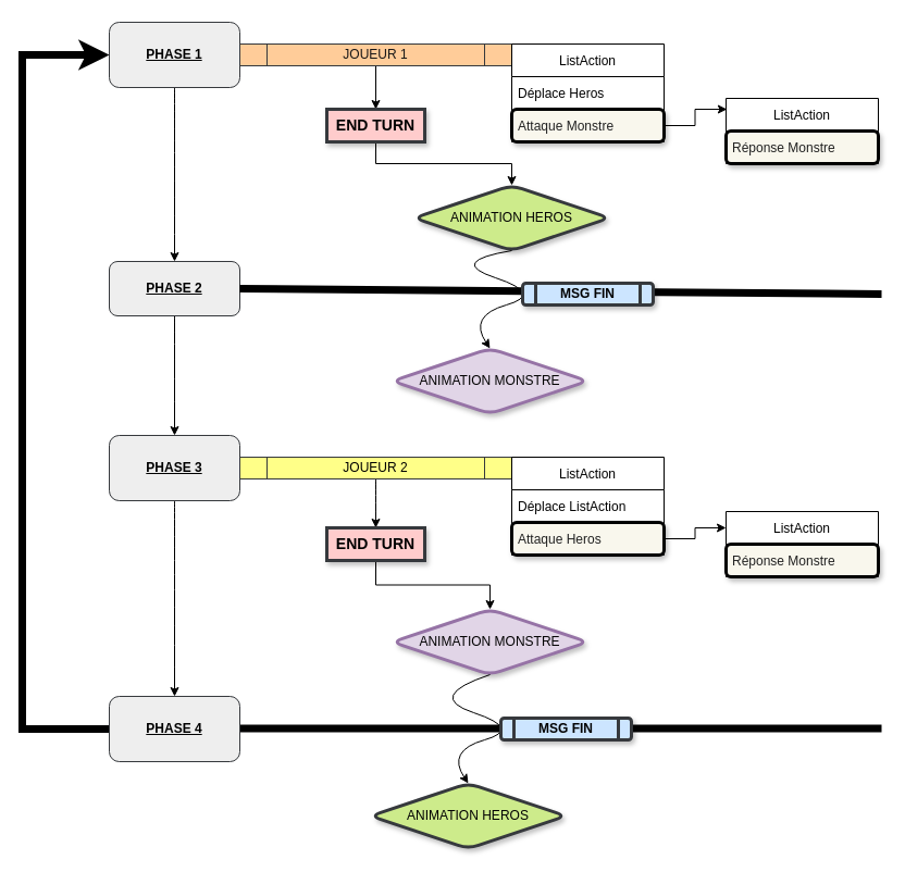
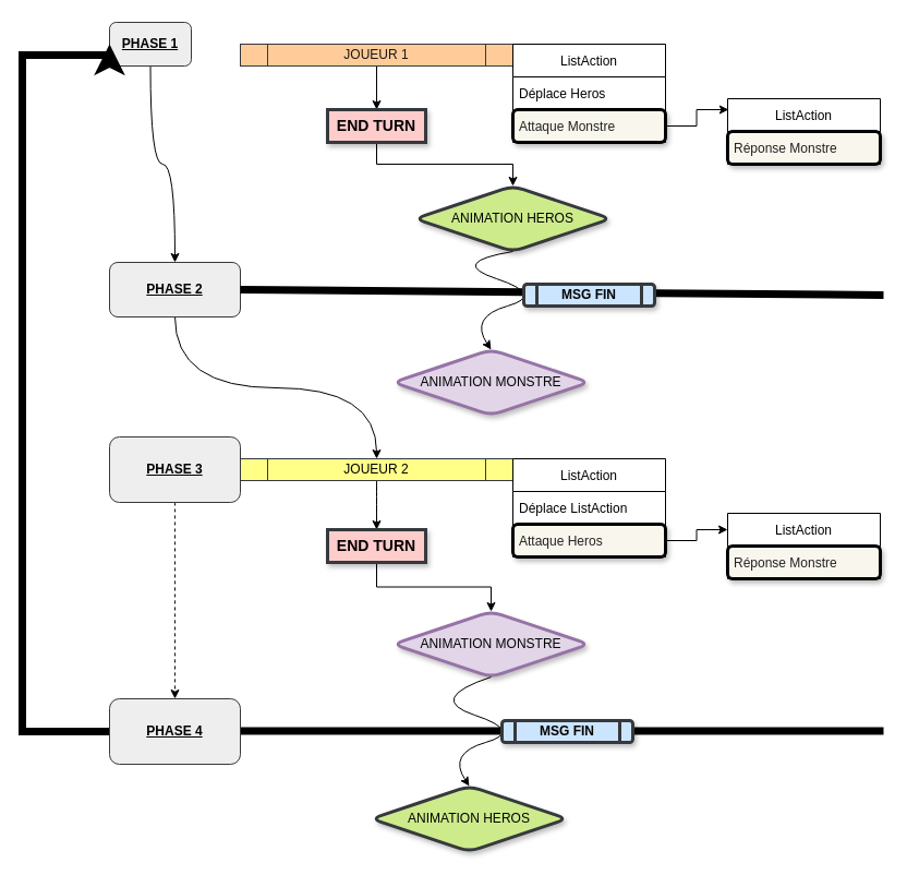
  <mxCell id="0" />
  <mxCell id="1" parent="0" />
  <mxCell id="2" value="" style="endArrow=none;html=1;rounded=0;fontColor=#000000;exitX=1;exitY=0.5;exitDx=0;exitDy=0;strokeWidth=7;" edge="1" parent="1"><mxGeometry width="50" height="50" relative="1" as="geometry"><mxPoint x="220" y="669.58" as="sourcePoint" /><mxPoint x="810" y="669.58" as="targetPoint" /></mxGeometry></mxCell>
  <mxCell id="3" style="edgeStyle=orthogonalEdgeStyle;curved=1;rounded=0;orthogonalLoop=1;jettySize=auto;html=1;entryX=0.5;entryY=0;entryDx=0;entryDy=0;fontColor=#050505;" edge="1" parent="1" source="4" target="6"><mxGeometry relative="1" as="geometry" /></mxCell>
- <mxCell id="4" value="PHASE 1" style="rounded=1;whiteSpace=wrap;html=1;fillColor=#eeeeee;strokeColor=#36393d;fontColor=#000000;fontStyle=5" vertex="1" parent="1"><mxGeometry x="100" y="20" width="120" height="60" as="geometry" /></mxCell>
- <mxCell id="5" style="edgeStyle=orthogonalEdgeStyle;curved=1;rounded=0;orthogonalLoop=1;jettySize=auto;html=1;fontColor=#050505;" edge="1" parent="1" source="6" target="8"><mxGeometry relative="1" as="geometry" /></mxCell>
+ <mxCell id="4" value="PHASE 1" style="rounded=1;whiteSpace=wrap;html=1;fillColor=#eeeeee;strokeColor=#36393d;fontColor=#000000;fontStyle=5" vertex="1" parent="1"><mxGeometry x="100" y="20" width="75" height="40" as="geometry" /></mxCell>
+ <mxCell id="5" style="edgeStyle=orthogonalEdgeStyle;curved=1;rounded=0;orthogonalLoop=1;jettySize=auto;html=1;fontColor=#050505;" edge="1" parent="1" source="6" target="27"><mxGeometry relative="1" as="geometry" /></mxCell>
  <mxCell id="6" value="PHASE 2" style="rounded=1;whiteSpace=wrap;html=1;fillColor=#eeeeee;strokeColor=#36393d;fontColor=#000000;fontStyle=5" vertex="1" parent="1"><mxGeometry x="100" y="240" width="120" height="50" as="geometry" /></mxCell>
- <mxCell id="7" style="edgeStyle=orthogonalEdgeStyle;curved=1;rounded=0;orthogonalLoop=1;jettySize=auto;html=1;entryX=0.5;entryY=0;entryDx=0;entryDy=0;fontColor=#050505;" edge="1" parent="1" source="8" target="10"><mxGeometry relative="1" as="geometry" /></mxCell>
+ <mxCell id="7" style="edgeStyle=orthogonalEdgeStyle;curved=1;rounded=0;orthogonalLoop=1;jettySize=auto;html=1;entryX=0.5;entryY=0;entryDx=0;entryDy=0;fontColor=#050505;dashed=1;" edge="1" parent="1" source="8" target="10"><mxGeometry relative="1" as="geometry" /></mxCell>
  <mxCell id="8" value="PHASE 3" style="rounded=1;whiteSpace=wrap;html=1;fillColor=#eeeeee;strokeColor=#36393d;fontColor=#000000;fontStyle=5" vertex="1" parent="1"><mxGeometry x="100" y="400" width="120" height="60" as="geometry" /></mxCell>
  <mxCell id="9" style="edgeStyle=orthogonalEdgeStyle;rounded=0;orthogonalLoop=1;jettySize=auto;html=1;fontColor=#050505;strokeWidth=7;entryX=0;entryY=0.5;entryDx=0;entryDy=0;" edge="1" parent="1" source="10" target="4"><mxGeometry relative="1" as="geometry"><mxPoint x="80" y="50" as="targetPoint" /><Array as="points"><mxPoint x="20" y="670" /><mxPoint x="20" y="50" /></Array></mxGeometry></mxCell>
  <mxCell id="10" value="PHASE 4" style="rounded=1;whiteSpace=wrap;html=1;fillColor=#eeeeee;strokeColor=#36393d;fontColor=#000000;fontStyle=5" vertex="1" parent="1"><mxGeometry x="100" y="640" width="120" height="60" as="geometry" /></mxCell>
  <mxCell id="11" style="edgeStyle=orthogonalEdgeStyle;rounded=0;orthogonalLoop=1;jettySize=auto;html=1;fontColor=#000000;" edge="1" parent="1" source="12" target="20"><mxGeometry relative="1" as="geometry" /></mxCell>
  <mxCell id="12" value="JOUEUR 1" style="shape=process;whiteSpace=wrap;html=1;backgroundOutline=1;fillColor=#ffcc99;strokeColor=#36393d;fontColor=#171717;" vertex="1" parent="1"><mxGeometry x="220" y="40" width="250" height="20" as="geometry" /></mxCell>
  <mxCell id="13" value="ListAction" style="swimlane;fontStyle=0;childLayout=stackLayout;horizontal=1;startSize=30;horizontalStack=0;resizeParent=1;resizeParentMax=0;resizeLast=0;collapsible=1;marginBottom=0;" vertex="1" parent="1"><mxGeometry x="470" y="40" width="140" height="90" as="geometry" /></mxCell>
  <mxCell id="14" value="Déplace Heros" style="text;strokeColor=none;fillColor=none;align=left;verticalAlign=middle;spacingLeft=4;spacingRight=4;overflow=hidden;points=[[0,0.5],[1,0.5]];portConstraint=eastwest;rotatable=0;" vertex="1" parent="13"><mxGeometry y="30" width="140" height="30" as="geometry" /></mxCell>
  <mxCell id="15" value="Attaque Monstre" style="text;align=left;verticalAlign=middle;spacingLeft=4;spacingRight=4;overflow=hidden;points=[[0,0.5],[1,0.5]];portConstraint=eastwest;rotatable=0;strokeWidth=3;perimeterSpacing=1;rounded=1;shadow=1;glass=0;fillColor=#f9f7ed;strokeColor=#000000;fontColor=#212121;" vertex="1" parent="13"><mxGeometry y="60" width="140" height="30" as="geometry" /></mxCell>
  <mxCell id="16" value="ListAction" style="swimlane;fontStyle=0;childLayout=stackLayout;horizontal=1;startSize=30;horizontalStack=0;resizeParent=1;resizeParentMax=0;resizeLast=0;collapsible=1;marginBottom=0;" vertex="1" parent="1"><mxGeometry x="667" y="90" width="140" height="60" as="geometry" /></mxCell>
  <mxCell id="17" value="Réponse Monstre" style="text;align=left;verticalAlign=middle;spacingLeft=4;spacingRight=4;overflow=hidden;points=[[0,0.5],[1,0.5]];portConstraint=eastwest;rotatable=0;strokeWidth=3;perimeterSpacing=1;rounded=1;shadow=1;glass=0;fillColor=#f9f7ed;strokeColor=#000000;fontColor=#212121;" vertex="1" parent="16"><mxGeometry y="30" width="140" height="30" as="geometry" /></mxCell>
  <mxCell id="18" style="edgeStyle=orthogonalEdgeStyle;rounded=0;orthogonalLoop=1;jettySize=auto;html=1;entryX=0.006;entryY=0.167;entryDx=0;entryDy=0;entryPerimeter=0;fontColor=#212121;" edge="1" parent="1" source="15" target="16"><mxGeometry relative="1" as="geometry" /></mxCell>
  <mxCell id="19" style="edgeStyle=orthogonalEdgeStyle;rounded=0;orthogonalLoop=1;jettySize=auto;html=1;fontColor=#000000;" edge="1" parent="1" source="20" target="22"><mxGeometry relative="1" as="geometry"><mxPoint x="344.96" y="180" as="targetPoint" /></mxGeometry></mxCell>
  <mxCell id="20" value="END TURN" style="rounded=0;whiteSpace=wrap;html=1;shadow=1;glass=0;strokeColor=#36393d;strokeWidth=3;fillColor=#ffcccc;fontColor=#000000;fontStyle=1;fontSize=14;" vertex="1" parent="1"><mxGeometry x="300" y="100" width="90" height="30" as="geometry" /></mxCell>
  <mxCell id="21" value="" style="endArrow=none;html=1;rounded=0;fontColor=#000000;exitX=1;exitY=0.5;exitDx=0;exitDy=0;strokeWidth=7;" edge="1" parent="1" source="6"><mxGeometry width="50" height="50" relative="1" as="geometry"><mxPoint x="330" y="320" as="sourcePoint" /><mxPoint x="810" y="270" as="targetPoint" /></mxGeometry></mxCell>
  <mxCell id="22" value="ANIMATION HEROS" style="rhombus;whiteSpace=wrap;html=1;rounded=1;shadow=1;glass=0;strokeColor=#36393d;strokeWidth=3;fillColor=#cdeb8b;fontColor=#030303;" vertex="1" parent="1"><mxGeometry x="380" y="170" width="180" height="60" as="geometry" /></mxCell>
  <mxCell id="23" value="" style="curved=1;endArrow=classic;html=1;rounded=0;fontColor=#000000;exitX=0.5;exitY=1;exitDx=0;exitDy=0;entryX=0.5;entryY=0;entryDx=0;entryDy=0;" edge="1" parent="1" source="22" target="24"><mxGeometry width="50" height="50" relative="1" as="geometry"><mxPoint x="354" y="250" as="sourcePoint" /><mxPoint x="450" y="340" as="targetPoint" /><Array as="points"><mxPoint x="410" y="240" /><mxPoint x="500" y="270" /><mxPoint x="430" y="290" /><mxPoint x="450" y="320" /></Array></mxGeometry></mxCell>
  <mxCell id="24" value="ANIMATION MONSTRE" style="rhombus;whiteSpace=wrap;html=1;rounded=1;shadow=1;glass=0;strokeColor=#9673a6;strokeWidth=3;fillColor=#e1d5e7;fontColor=#030303;" vertex="1" parent="1"><mxGeometry x="360" y="320" width="180" height="60" as="geometry" /></mxCell>
  <mxCell id="25" value="MSG FIN" style="shape=process;whiteSpace=wrap;html=1;backgroundOutline=1;rounded=1;shadow=1;glass=0;strokeColor=#36393d;strokeWidth=3;fillColor=#cce5ff;fontColor=#030303;fontStyle=1" vertex="1" parent="1"><mxGeometry x="480" y="260" width="120" height="20" as="geometry" /></mxCell>
  <mxCell id="26" style="edgeStyle=orthogonalEdgeStyle;curved=1;rounded=0;orthogonalLoop=1;jettySize=auto;html=1;entryX=0.5;entryY=0;entryDx=0;entryDy=0;fontColor=#050505;" edge="1" parent="1" source="27" target="29"><mxGeometry relative="1" as="geometry" /></mxCell>
  <mxCell id="27" value="JOUEUR 2" style="shape=process;whiteSpace=wrap;html=1;backgroundOutline=1;fillColor=#ffff88;strokeColor=#36393d;fontColor=#000000;" vertex="1" parent="1"><mxGeometry x="220" y="420" width="250" height="20" as="geometry" /></mxCell>
  <mxCell id="28" style="edgeStyle=orthogonalEdgeStyle;rounded=0;orthogonalLoop=1;jettySize=auto;html=1;fontColor=#050505;" edge="1" parent="1" source="29" target="36"><mxGeometry relative="1" as="geometry" /></mxCell>
  <mxCell id="29" value="END TURN" style="rounded=0;whiteSpace=wrap;html=1;shadow=1;glass=0;strokeColor=#36393d;strokeWidth=3;fillColor=#ffcccc;fontColor=#000000;fontStyle=1;fontSize=14;" vertex="1" parent="1"><mxGeometry x="300" y="485" width="90" height="30" as="geometry" /></mxCell>
  <mxCell id="30" value="ListAction" style="swimlane;fontStyle=0;childLayout=stackLayout;horizontal=1;startSize=30;horizontalStack=0;resizeParent=1;resizeParentMax=0;resizeLast=0;collapsible=1;marginBottom=0;" vertex="1" parent="1"><mxGeometry x="470" y="420" width="140" height="90" as="geometry" /></mxCell>
  <mxCell id="31" value="Déplace ListAction" style="text;strokeColor=none;fillColor=none;align=left;verticalAlign=middle;spacingLeft=4;spacingRight=4;overflow=hidden;points=[[0,0.5],[1,0.5]];portConstraint=eastwest;rotatable=0;" vertex="1" parent="30"><mxGeometry y="30" width="140" height="30" as="geometry" /></mxCell>
  <mxCell id="32" value="Attaque Heros" style="text;align=left;verticalAlign=middle;spacingLeft=4;spacingRight=4;overflow=hidden;points=[[0,0.5],[1,0.5]];portConstraint=eastwest;rotatable=0;strokeWidth=3;perimeterSpacing=1;rounded=1;shadow=1;glass=0;fillColor=#f9f7ed;strokeColor=#000000;fontColor=#212121;" vertex="1" parent="30"><mxGeometry y="60" width="140" height="30" as="geometry" /></mxCell>
  <mxCell id="33" value="ListAction" style="swimlane;fontStyle=0;childLayout=stackLayout;horizontal=1;startSize=30;horizontalStack=0;resizeParent=1;resizeParentMax=0;resizeLast=0;collapsible=1;marginBottom=0;" vertex="1" parent="1"><mxGeometry x="667" y="470" width="140" height="60" as="geometry" /></mxCell>
  <mxCell id="34" value="Réponse Monstre" style="text;align=left;verticalAlign=middle;spacingLeft=4;spacingRight=4;overflow=hidden;points=[[0,0.5],[1,0.5]];portConstraint=eastwest;rotatable=0;strokeWidth=3;perimeterSpacing=1;rounded=1;shadow=1;glass=0;fillColor=#f9f7ed;strokeColor=#000000;fontColor=#212121;" vertex="1" parent="33"><mxGeometry y="30" width="140" height="30" as="geometry" /></mxCell>
  <mxCell id="35" style="edgeStyle=orthogonalEdgeStyle;rounded=0;orthogonalLoop=1;jettySize=auto;html=1;entryX=0;entryY=0.25;entryDx=0;entryDy=0;fontColor=#050505;" edge="1" parent="1" source="32" target="33"><mxGeometry relative="1" as="geometry" /></mxCell>
  <mxCell id="36" value="ANIMATION MONSTRE" style="rhombus;whiteSpace=wrap;html=1;rounded=1;shadow=1;glass=0;strokeColor=#9673a6;strokeWidth=3;fillColor=#e1d5e7;fontColor=#030303;" vertex="1" parent="1"><mxGeometry x="360" y="560" width="180" height="60" as="geometry" /></mxCell>
  <mxCell id="37" value="" style="curved=1;endArrow=classic;html=1;rounded=0;fontColor=#000000;exitX=0.5;exitY=1;exitDx=0;exitDy=0;entryX=0.5;entryY=0;entryDx=0;entryDy=0;" edge="1" parent="1" source="36" target="39"><mxGeometry width="50" height="50" relative="1" as="geometry"><mxPoint x="450" y="630" as="sourcePoint" /><mxPoint x="430" y="720" as="targetPoint" /><Array as="points"><mxPoint x="390" y="640" /><mxPoint x="480" y="670" /><mxPoint x="410" y="690" /><mxPoint x="430" y="720" /></Array></mxGeometry></mxCell>
  <mxCell id="38" value="MSG FIN" style="shape=process;whiteSpace=wrap;html=1;backgroundOutline=1;rounded=1;shadow=1;glass=0;strokeColor=#36393d;strokeWidth=3;fillColor=#cce5ff;fontColor=#030303;fontStyle=1" vertex="1" parent="1"><mxGeometry x="460" y="660" width="120" height="20" as="geometry" /></mxCell>
  <mxCell id="39" value="ANIMATION HEROS" style="rhombus;whiteSpace=wrap;html=1;rounded=1;shadow=1;glass=0;strokeColor=#36393d;strokeWidth=3;fillColor=#cdeb8b;fontColor=#030303;" vertex="1" parent="1"><mxGeometry x="340" y="720" width="180" height="60" as="geometry" /></mxCell>
